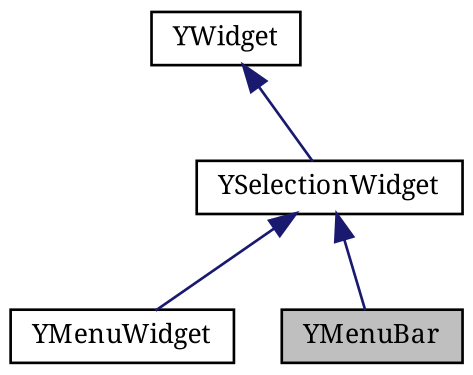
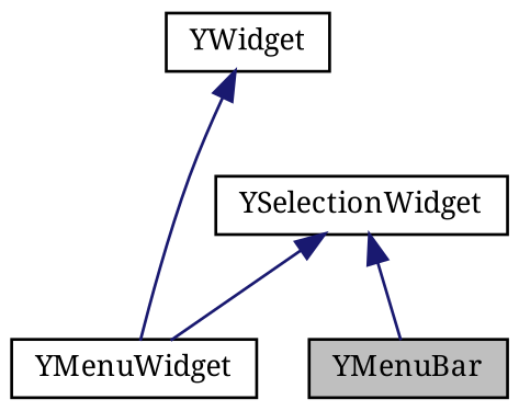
  digraph {
    fontname="Noto Serif"
    node [color=black fillcolor=white fontname="Noto Serif" fontsize=10 shape=record style=filled]
    edge [color=midnightblue dir=back fontname="Noto Serif" fontsize=10 labelfontname=Helvetica labelfontsize=10 style=solid]
    n1 [fillcolor=grey75 fontcolor=black height=0.2 label=YMenuBar width=0.4]
    n2 [height=0.2 label=YMenuWidget width=0.4]
    n3 [height=0.2 label=YSelectionWidget width=0.4]
    n4 [height=0.2 label=YWidget width=0.4]
    n3 -> n1
    n3 -> n2
-   n4 -> n3
+   n4 -> n2
  }
